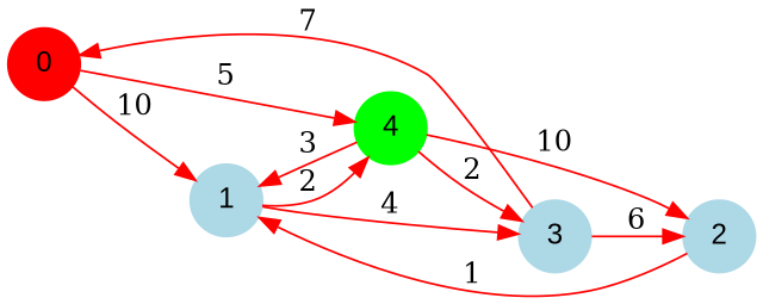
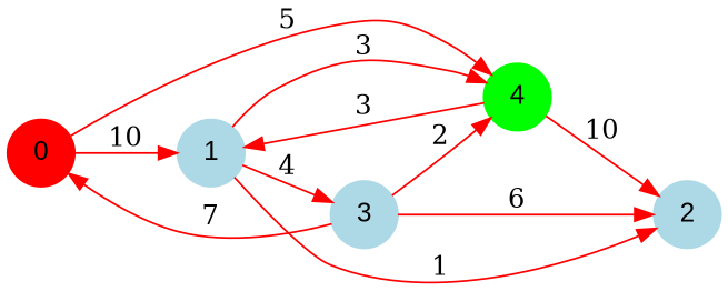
  digraph {
    rankdir=LR
    node [color=lightblue fontname=Arial shape=circle style=filled]
    edge [color=red]
    0 [color=red]
    1
    4 [color=green]
    2
    3
    0 -> 1 [label=10]
    0 -> 4 [label=5]
-   1 -> 4 [label=2]
-   2 -> 1 [label=1]
+   1 -> 4 [label=3]
+   1 -> 2 [label=1]
    1 -> 3 [label=4]
    4 -> 1 [label=3]
    4 -> 2 [label=10]
-   4 -> 3 [label=2]
+   3 -> 4 [label=2]
    3 -> 0 [label=7]
    3 -> 2 [label=6]
  }
